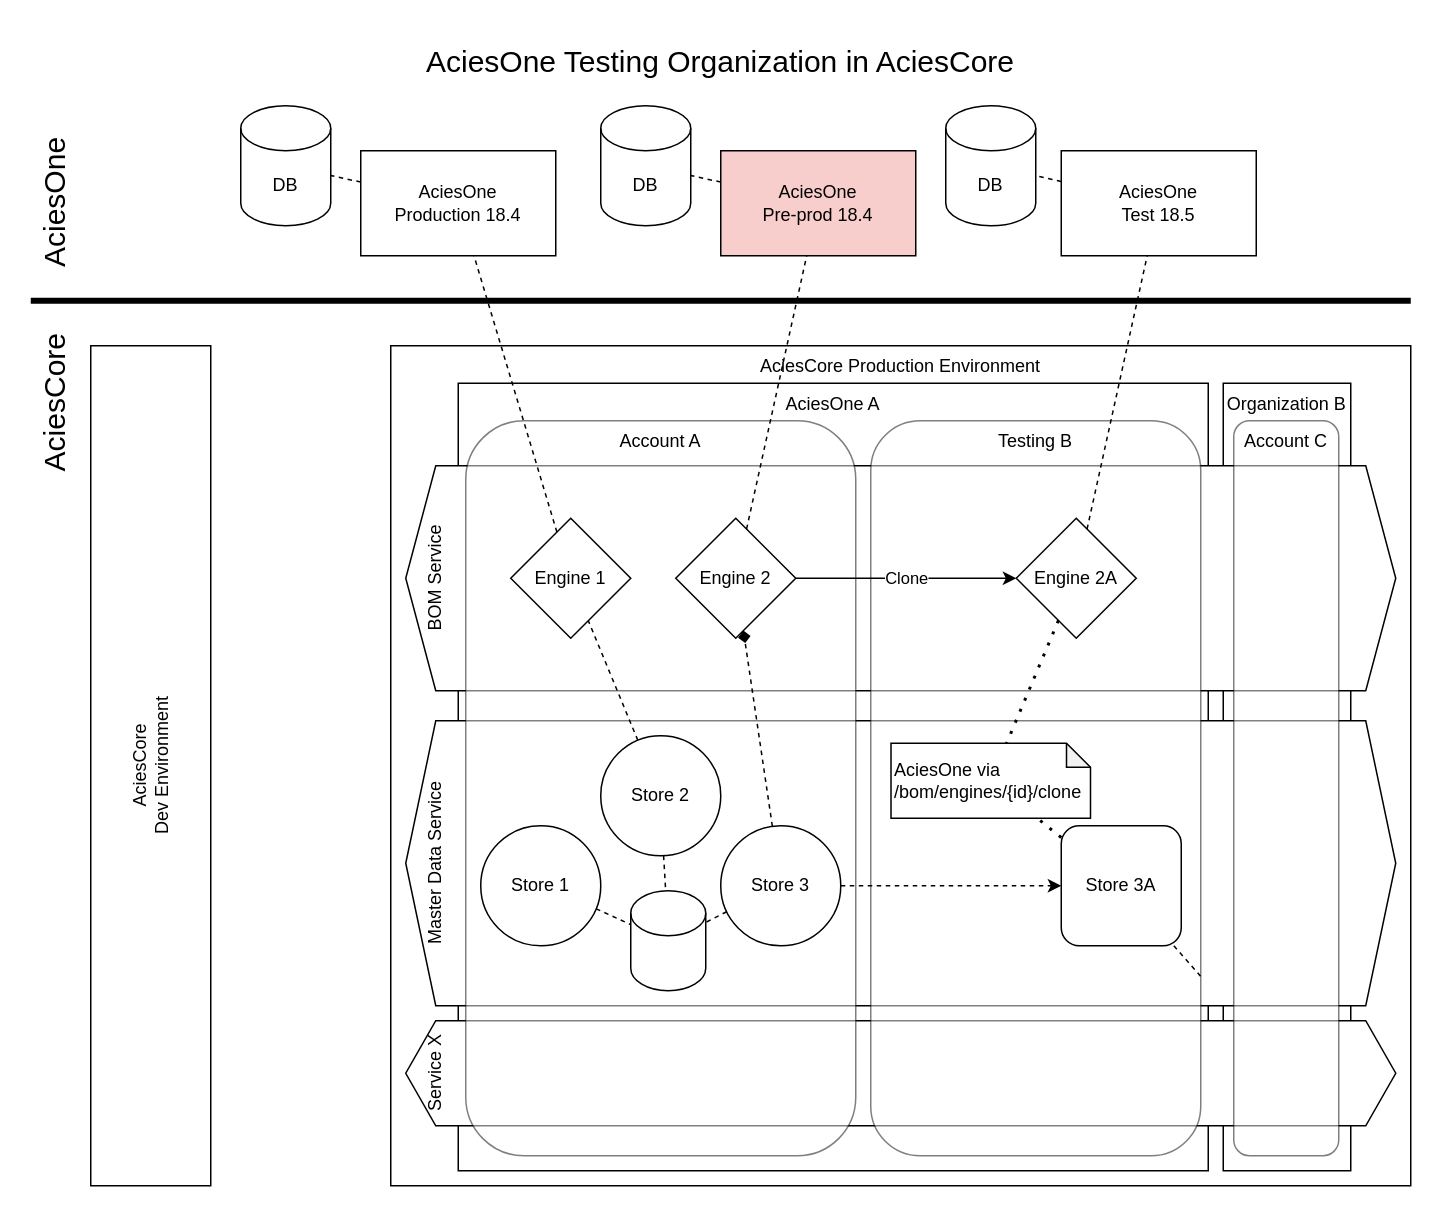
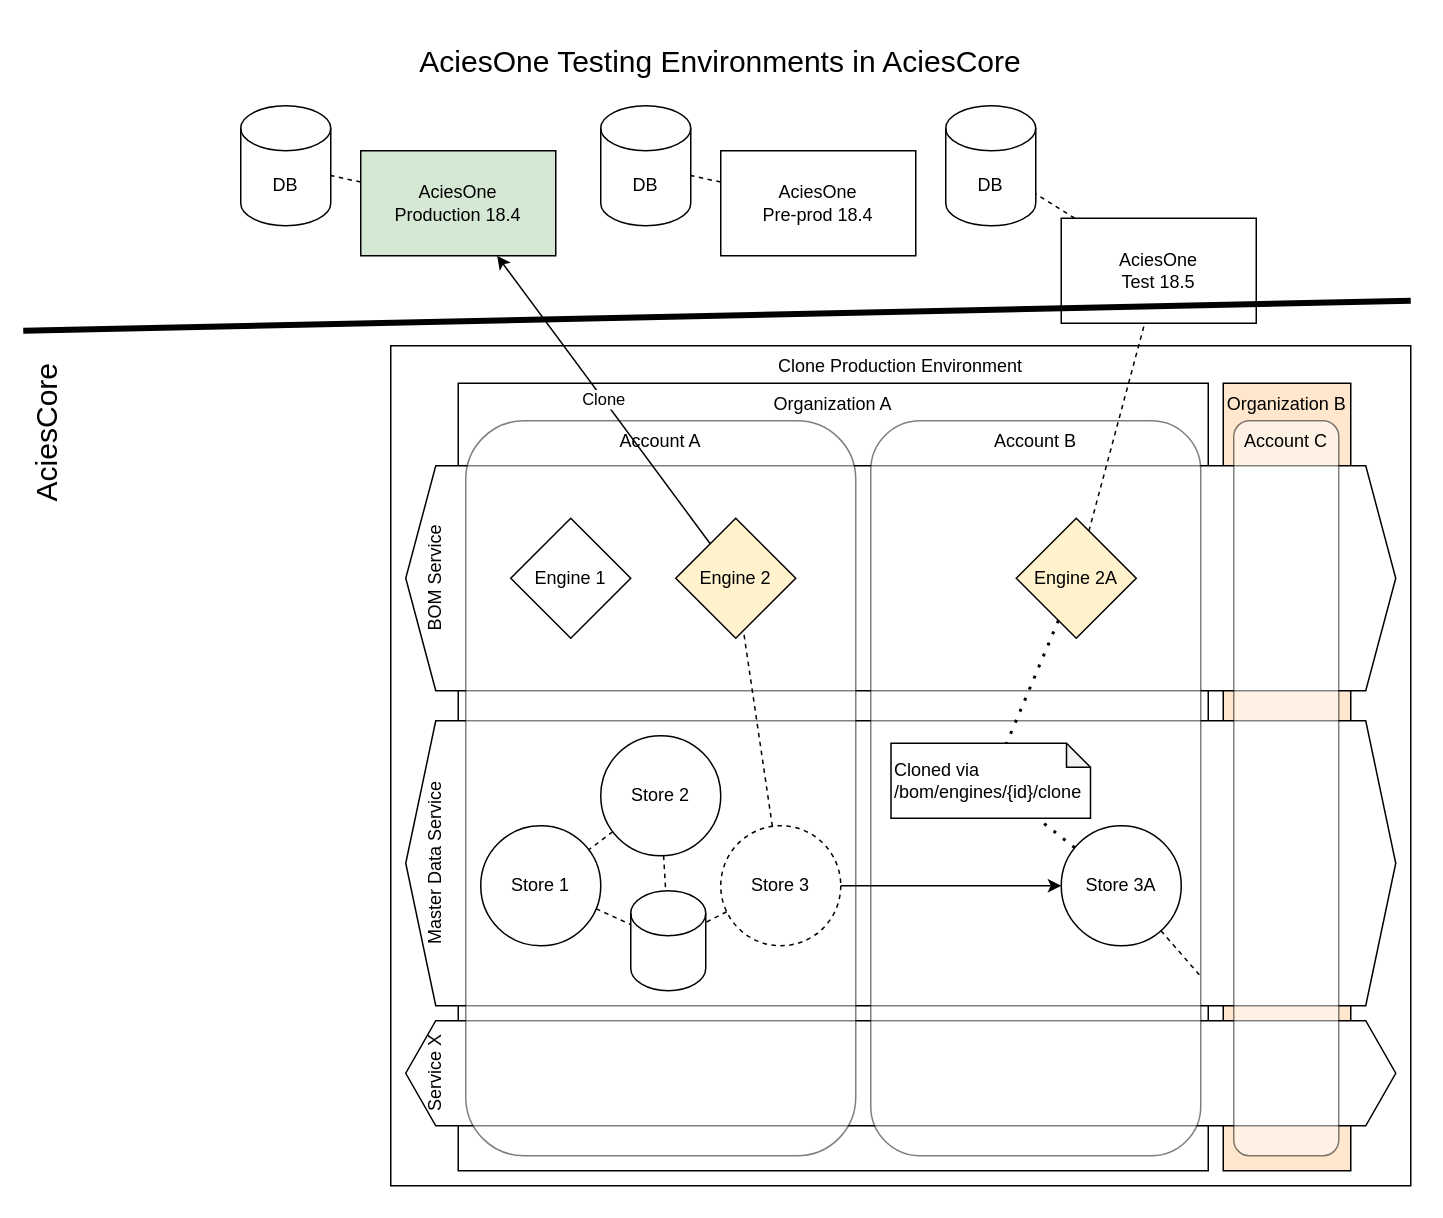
  <mxCell id="0" />
  <mxCell id="1" parent="0" />
- <mxCell id="2" value="AciesCore Production Environment" style="rounded=0;whiteSpace=wrap;html=1;verticalAlign=top;" vertex="1" parent="1"><mxGeometry x="260" y="230" width="680" height="560" as="geometry" /></mxCell>
- <mxCell id="3" value="Organization B" style="whiteSpace=wrap;html=1;verticalAlign=top;" vertex="1" parent="1"><mxGeometry x="815" y="255" width="85" height="525" as="geometry" /></mxCell>
- <mxCell id="4" value="AciesOne A" style="whiteSpace=wrap;html=1;verticalAlign=top;" vertex="1" parent="1"><mxGeometry x="305" y="255" width="500" height="525" as="geometry" /></mxCell>
- <mxCell id="5" value="AciesOne&lt;br&gt;Production 18.4" style="rounded=0;whiteSpace=wrap;html=1;" vertex="1" parent="1"><mxGeometry x="240" y="100" width="130" height="70" as="geometry" /></mxCell>
+ <mxCell id="2" value="Clone Production Environment" style="rounded=0;whiteSpace=wrap;html=1;verticalAlign=top;" vertex="1" parent="1"><mxGeometry x="260" y="230" width="680" height="560" as="geometry" /></mxCell>
+ <mxCell id="3" value="Organization B" style="whiteSpace=wrap;html=1;verticalAlign=top;fillColor=#ffe6cc;" vertex="1" parent="1"><mxGeometry x="815" y="255" width="85" height="525" as="geometry" /></mxCell>
+ <mxCell id="4" value="Organization A" style="whiteSpace=wrap;html=1;verticalAlign=top;" vertex="1" parent="1"><mxGeometry x="305" y="255" width="500" height="525" as="geometry" /></mxCell>
+ <mxCell id="5" value="AciesOne&lt;br&gt;Production 18.4" style="rounded=0;whiteSpace=wrap;html=1;fillColor=#d5e8d4;" vertex="1" parent="1"><mxGeometry x="240" y="100" width="130" height="70" as="geometry" /></mxCell>
  <mxCell id="6" value="DB" style="shape=cylinder3;whiteSpace=wrap;html=1;boundedLbl=1;backgroundOutline=1;size=15;" vertex="1" parent="1"><mxGeometry x="160" y="70" width="60" height="80" as="geometry" /></mxCell>
  <mxCell id="7" value="" style="endArrow=none;dashed=1;html=1;rounded=0;" edge="1" parent="1" source="5" target="6"><mxGeometry width="50" height="50" relative="1" as="geometry"><mxPoint x="610" y="370" as="sourcePoint" /><mxPoint x="660" y="320" as="targetPoint" /></mxGeometry></mxCell>
- <mxCell id="8" value="AciesOne&lt;br&gt;Pre-prod 18.4" style="rounded=0;whiteSpace=wrap;html=1;fillColor=#f8cecc;" vertex="1" parent="1"><mxGeometry x="480" y="100" width="130" height="70" as="geometry" /></mxCell>
+ <mxCell id="8" value="AciesOne&lt;br&gt;Pre-prod 18.4" style="rounded=0;whiteSpace=wrap;html=1;" vertex="1" parent="1"><mxGeometry x="480" y="100" width="130" height="70" as="geometry" /></mxCell>
  <mxCell id="9" value="DB" style="shape=cylinder3;whiteSpace=wrap;html=1;boundedLbl=1;backgroundOutline=1;size=15;" vertex="1" parent="1"><mxGeometry x="400" y="70" width="60" height="80" as="geometry" /></mxCell>
  <mxCell id="10" value="" style="endArrow=none;dashed=1;html=1;rounded=0;" edge="1" parent="1" source="8" target="9"><mxGeometry width="50" height="50" relative="1" as="geometry"><mxPoint x="810" y="370" as="sourcePoint" /><mxPoint x="860" y="320" as="targetPoint" /></mxGeometry></mxCell>
- <mxCell id="11" value="AciesOne&lt;br&gt;Test 18.5" style="rounded=0;whiteSpace=wrap;html=1;" vertex="1" parent="1"><mxGeometry x="707" y="100" width="130" height="70" as="geometry" /></mxCell>
+ <mxCell id="11" value="AciesOne&lt;br&gt;Test 18.5" style="rounded=0;whiteSpace=wrap;html=1;" vertex="1" parent="1"><mxGeometry x="707" y="145" width="130" height="70" as="geometry" /></mxCell>
  <mxCell id="12" value="DB" style="shape=cylinder3;whiteSpace=wrap;html=1;boundedLbl=1;backgroundOutline=1;size=15;" vertex="1" parent="1"><mxGeometry x="630" y="70" width="60" height="80" as="geometry" /></mxCell>
  <mxCell id="13" value="" style="endArrow=none;dashed=1;html=1;rounded=0;" edge="1" parent="1" source="11" target="12"><mxGeometry width="50" height="50" relative="1" as="geometry"><mxPoint x="1010" y="370" as="sourcePoint" /><mxPoint x="1060" y="320" as="targetPoint" /></mxGeometry></mxCell>
  <mxCell id="14" value="" style="endArrow=none;html=1;rounded=0;strokeWidth=4;exitX=0;exitY=0;exitDx=0;exitDy=0;" edge="1" parent="1" source="38"><mxGeometry width="50" height="50" relative="1" as="geometry"><mxPoint x="60" y="200" as="sourcePoint" /><mxPoint x="940" y="200" as="targetPoint" /></mxGeometry></mxCell>
- <mxCell id="15" value="AciesCore&lt;br&gt;Dev Environment" style="rounded=0;whiteSpace=wrap;html=1;verticalAlign=middle;horizontal=0;" vertex="1" parent="1"><mxGeometry x="60" y="230" width="80" height="560" as="geometry" /></mxCell>
  <mxCell id="16" value="BOM Service" style="shape=hexagon;perimeter=hexagonPerimeter2;whiteSpace=wrap;html=1;fixedSize=1;horizontal=0;verticalAlign=top;spacingTop=6;" vertex="1" parent="1"><mxGeometry x="270" y="310" width="660" height="150" as="geometry" /></mxCell>
  <mxCell id="17" value="Master Data Service" style="shape=hexagon;perimeter=hexagonPerimeter2;whiteSpace=wrap;html=1;fixedSize=1;horizontal=0;verticalAlign=top;spacingTop=6;" vertex="1" parent="1"><mxGeometry x="270" y="480" width="660" height="190" as="geometry" /></mxCell>
  <mxCell id="18" value="Service X" style="shape=hexagon;perimeter=hexagonPerimeter2;whiteSpace=wrap;html=1;fixedSize=1;horizontal=0;verticalAlign=top;spacingTop=6;" vertex="1" parent="1"><mxGeometry x="270" y="680" width="660" height="70" as="geometry" /></mxCell>
  <mxCell id="19" value="Account A" style="rounded=1;whiteSpace=wrap;html=1;verticalAlign=top;opacity=50;" vertex="1" parent="1"><mxGeometry x="310" y="280" width="260" height="490" as="geometry" /></mxCell>
- <mxCell id="20" value="Testing B" style="rounded=1;whiteSpace=wrap;html=1;verticalAlign=top;opacity=50;" vertex="1" parent="1"><mxGeometry x="580" y="280" width="220" height="490" as="geometry" /></mxCell>
+ <mxCell id="20" value="Account B" style="rounded=1;whiteSpace=wrap;html=1;verticalAlign=top;opacity=50;" vertex="1" parent="1"><mxGeometry x="580" y="280" width="220" height="490" as="geometry" /></mxCell>
  <mxCell id="21" value="Account C" style="rounded=1;whiteSpace=wrap;html=1;verticalAlign=top;opacity=50;" vertex="1" parent="1"><mxGeometry x="822" y="280" width="70" height="490" as="geometry" /></mxCell>
  <mxCell id="22" value="Engine 1" style="rhombus;whiteSpace=wrap;html=1;" vertex="1" parent="1"><mxGeometry x="340" y="345" width="80" height="80" as="geometry" /></mxCell>
- <mxCell id="23" value="Engine 2" style="rhombus;whiteSpace=wrap;html=1;" vertex="1" parent="1"><mxGeometry x="450" y="345" width="80" height="80" as="geometry" /></mxCell>
+ <mxCell id="23" value="Engine 2" style="rhombus;whiteSpace=wrap;html=1;fillColor=#fff2cc;" vertex="1" parent="1"><mxGeometry x="450" y="345" width="80" height="80" as="geometry" /></mxCell>
  <mxCell id="24" value="Store 1" style="ellipse;whiteSpace=wrap;html=1;aspect=fixed;" vertex="1" parent="1"><mxGeometry x="320" y="550" width="80" height="80" as="geometry" /></mxCell>
  <mxCell id="25" value="Store 2" style="ellipse;whiteSpace=wrap;html=1;aspect=fixed;" vertex="1" parent="1"><mxGeometry x="400" y="490" width="80" height="80" as="geometry" /></mxCell>
- <mxCell id="26" value="Store 3" style="ellipse;whiteSpace=wrap;html=1;aspect=fixed;" vertex="1" parent="1"><mxGeometry x="480" y="550" width="80" height="80" as="geometry" /></mxCell>
- <mxCell id="27" value="Engine 2A" style="rhombus;whiteSpace=wrap;html=1;" vertex="1" parent="1"><mxGeometry x="677" y="345" width="80" height="80" as="geometry" /></mxCell>
- <mxCell id="28" value="Store 3A" style="whiteSpace=wrap;html=1;aspect=fixed;rounded=1;" vertex="1" parent="1"><mxGeometry x="707" y="550" width="80" height="80" as="geometry" /></mxCell>
- <mxCell id="29" value="" style="endArrow=none;dashed=1;html=1;rounded=0;" edge="1" parent="1" source="25" target="22"><mxGeometry width="50" height="50" relative="1" as="geometry"><mxPoint x="330" y="120" as="sourcePoint" /><mxPoint x="350" y="100" as="targetPoint" /></mxGeometry></mxCell>
- <mxCell id="30" value="" style="endArrow=diamond;dashed=1;html=1;rounded=0;" edge="1" parent="1" source="26" target="23"><mxGeometry width="50" height="50" relative="1" as="geometry"><mxPoint x="437" y="482" as="sourcePoint" /><mxPoint x="411" y="409" as="targetPoint" /></mxGeometry></mxCell>
+ <mxCell id="26" value="Store 3" style="ellipse;whiteSpace=wrap;html=1;aspect=fixed;dashed=1;" vertex="1" parent="1"><mxGeometry x="480" y="550" width="80" height="80" as="geometry" /></mxCell>
+ <mxCell id="27" value="Engine 2A" style="rhombus;whiteSpace=wrap;html=1;fillColor=#fff2cc;" vertex="1" parent="1"><mxGeometry x="677" y="345" width="80" height="80" as="geometry" /></mxCell>
+ <mxCell id="28" value="Store 3A" style="ellipse;whiteSpace=wrap;html=1;aspect=fixed;" vertex="1" parent="1"><mxGeometry x="707" y="550" width="80" height="80" as="geometry" /></mxCell>
+ <mxCell id="29" value="" style="endArrow=none;dashed=1;html=1;rounded=0;" edge="1" parent="1" source="25" target="24"><mxGeometry width="50" height="50" relative="1" as="geometry"><mxPoint x="330" y="120" as="sourcePoint" /><mxPoint x="350" y="100" as="targetPoint" /></mxGeometry></mxCell>
+ <mxCell id="30" value="" style="endArrow=none;dashed=1;html=1;rounded=0;" edge="1" parent="1" source="26" target="23"><mxGeometry width="50" height="50" relative="1" as="geometry"><mxPoint x="437" y="482" as="sourcePoint" /><mxPoint x="411" y="409" as="targetPoint" /></mxGeometry></mxCell>
  <mxCell id="31" value="" style="endArrow=none;dashed=1;html=1;rounded=0;" edge="1" parent="1" source="28" target="20"><mxGeometry width="50" height="50" relative="1" as="geometry"><mxPoint x="526" y="530" as="sourcePoint" /><mxPoint x="514" y="416" as="targetPoint" /></mxGeometry></mxCell>
  <mxCell id="32" value="" style="shape=cylinder3;whiteSpace=wrap;html=1;boundedLbl=1;backgroundOutline=1;size=15;" vertex="1" parent="1"><mxGeometry x="420" y="593.33" width="50" height="66.67" as="geometry" /></mxCell>
  <mxCell id="33" value="" style="endArrow=none;dashed=1;html=1;rounded=0;" edge="1" parent="1" source="25" target="32"><mxGeometry width="50" height="50" relative="1" as="geometry"><mxPoint x="438" y="502" as="sourcePoint" /><mxPoint x="410" y="410" as="targetPoint" /></mxGeometry></mxCell>
  <mxCell id="34" value="" style="endArrow=none;dashed=1;html=1;rounded=0;" edge="1" parent="1" source="26" target="32"><mxGeometry width="50" height="50" relative="1" as="geometry"><mxPoint x="438" y="502" as="sourcePoint" /><mxPoint x="410" y="410" as="targetPoint" /></mxGeometry></mxCell>
  <mxCell id="35" value="" style="endArrow=none;dashed=1;html=1;rounded=0;" edge="1" parent="1" source="24" target="32"><mxGeometry width="50" height="50" relative="1" as="geometry"><mxPoint x="438" y="502" as="sourcePoint" /><mxPoint x="410" y="410" as="targetPoint" /></mxGeometry></mxCell>
- <mxCell id="36" value="Clone" style="endArrow=classic;html=1;rounded=0;" edge="1" parent="1" source="23" target="27"><mxGeometry width="50" height="50" relative="1" as="geometry"><mxPoint x="590" y="470" as="sourcePoint" /><mxPoint x="640" y="420" as="targetPoint" /></mxGeometry></mxCell>
- <mxCell id="37" value="AciesOne" style="text;html=1;strokeColor=none;fillColor=none;align=left;verticalAlign=middle;whiteSpace=wrap;rounded=0;fontSize=20;horizontal=0;spacingLeft=20;" vertex="1" parent="1"><mxGeometry x="20" y="60" width="30" height="140" as="geometry" /></mxCell>
- <mxCell id="38" value="AciesCore" style="text;html=1;strokeColor=none;fillColor=none;align=right;verticalAlign=middle;whiteSpace=wrap;rounded=0;fontSize=20;horizontal=0;spacingRight=20;" vertex="1" parent="1"><mxGeometry x="20" y="200" width="30" height="140" as="geometry" /></mxCell>
- <mxCell id="39" value="" style="endArrow=none;dashed=1;html=1;rounded=0;" edge="1" parent="1" source="22" target="5"><mxGeometry width="50" height="50" relative="1" as="geometry"><mxPoint x="330" y="110" as="sourcePoint" /><mxPoint x="350" y="90" as="targetPoint" /></mxGeometry></mxCell>
- <mxCell id="40" value="" style="endArrow=none;dashed=1;html=1;rounded=0;" edge="1" parent="1" source="23" target="8"><mxGeometry width="50" height="50" relative="1" as="geometry"><mxPoint x="330" y="110" as="sourcePoint" /><mxPoint x="350" y="90" as="targetPoint" /></mxGeometry></mxCell>
+ <mxCell id="36" value="Clone" style="endArrow=classic;html=1;rounded=0;" edge="1" parent="1" source="23" target="5"><mxGeometry width="50" height="50" relative="1" as="geometry"><mxPoint x="590" y="470" as="sourcePoint" /><mxPoint x="640" y="420" as="targetPoint" /></mxGeometry></mxCell>
+ <mxCell id="38" value="AciesCore" style="text;html=1;strokeColor=none;fillColor=none;align=right;verticalAlign=middle;whiteSpace=wrap;rounded=0;fontSize=20;horizontal=0;spacingRight=20;" vertex="1" parent="1"><mxGeometry x="15" y="220" width="30" height="140" as="geometry" /></mxCell>
  <mxCell id="41" value="" style="endArrow=none;dashed=1;html=1;rounded=0;" edge="1" parent="1" source="27" target="11"><mxGeometry width="50" height="50" relative="1" as="geometry"><mxPoint x="330" y="110" as="sourcePoint" /><mxPoint x="350" y="90" as="targetPoint" /></mxGeometry></mxCell>
- <mxCell id="42" value="AciesOne Testing Organization in AciesCore" style="text;html=1;strokeColor=none;fillColor=none;align=center;verticalAlign=middle;whiteSpace=wrap;rounded=0;fontSize=20;horizontal=1;spacingLeft=0;" vertex="1" parent="1"><mxGeometry x="20" y="20" width="920" height="40" as="geometry" /></mxCell>
- <mxCell id="43" value="AciesOne via /bom/engines/{id}/clone" style="shape=note;whiteSpace=wrap;html=1;backgroundOutline=1;darkOpacity=0.05;size=16;align=left;" vertex="1" parent="1"><mxGeometry x="593.5" y="495" width="133" height="50" as="geometry" /></mxCell>
+ <mxCell id="42" value="AciesOne Testing Environments in AciesCore" style="text;html=1;strokeColor=none;fillColor=none;align=center;verticalAlign=middle;whiteSpace=wrap;rounded=0;fontSize=20;horizontal=1;spacingLeft=0;" vertex="1" parent="1"><mxGeometry x="20" y="20" width="920" height="40" as="geometry" /></mxCell>
+ <mxCell id="43" value="Cloned via /bom/engines/{id}/clone" style="shape=note;whiteSpace=wrap;html=1;backgroundOutline=1;darkOpacity=0.05;size=16;align=left;" vertex="1" parent="1"><mxGeometry x="593.5" y="495" width="133" height="50" as="geometry" /></mxCell>
  <mxCell id="44" value="" style="endArrow=none;dashed=1;html=1;dashPattern=1 3;strokeWidth=2;rounded=0;" edge="1" parent="1" source="27" target="43"><mxGeometry width="50" height="50" relative="1" as="geometry"><mxPoint x="590" y="470" as="sourcePoint" /><mxPoint x="640" y="420" as="targetPoint" /></mxGeometry></mxCell>
- <mxCell id="45" value="" style="endArrow=classic;html=1;rounded=0;dashed=1;" edge="1" parent="1" source="26" target="28"><mxGeometry width="50" height="50" relative="1" as="geometry"><mxPoint x="590" y="470" as="sourcePoint" /><mxPoint x="640" y="420" as="targetPoint" /></mxGeometry></mxCell>
+ <mxCell id="45" value="" style="endArrow=classic;html=1;rounded=0;dashed=0;" edge="1" parent="1" source="26" target="28"><mxGeometry width="50" height="50" relative="1" as="geometry"><mxPoint x="590" y="470" as="sourcePoint" /><mxPoint x="640" y="420" as="targetPoint" /></mxGeometry></mxCell>
  <mxCell id="46" value="" style="endArrow=none;dashed=1;html=1;dashPattern=1 3;strokeWidth=2;rounded=0;" edge="1" parent="1" source="28" target="43"><mxGeometry width="50" height="50" relative="1" as="geometry"><mxPoint x="590" y="470" as="sourcePoint" /><mxPoint x="640" y="420" as="targetPoint" /></mxGeometry></mxCell>
